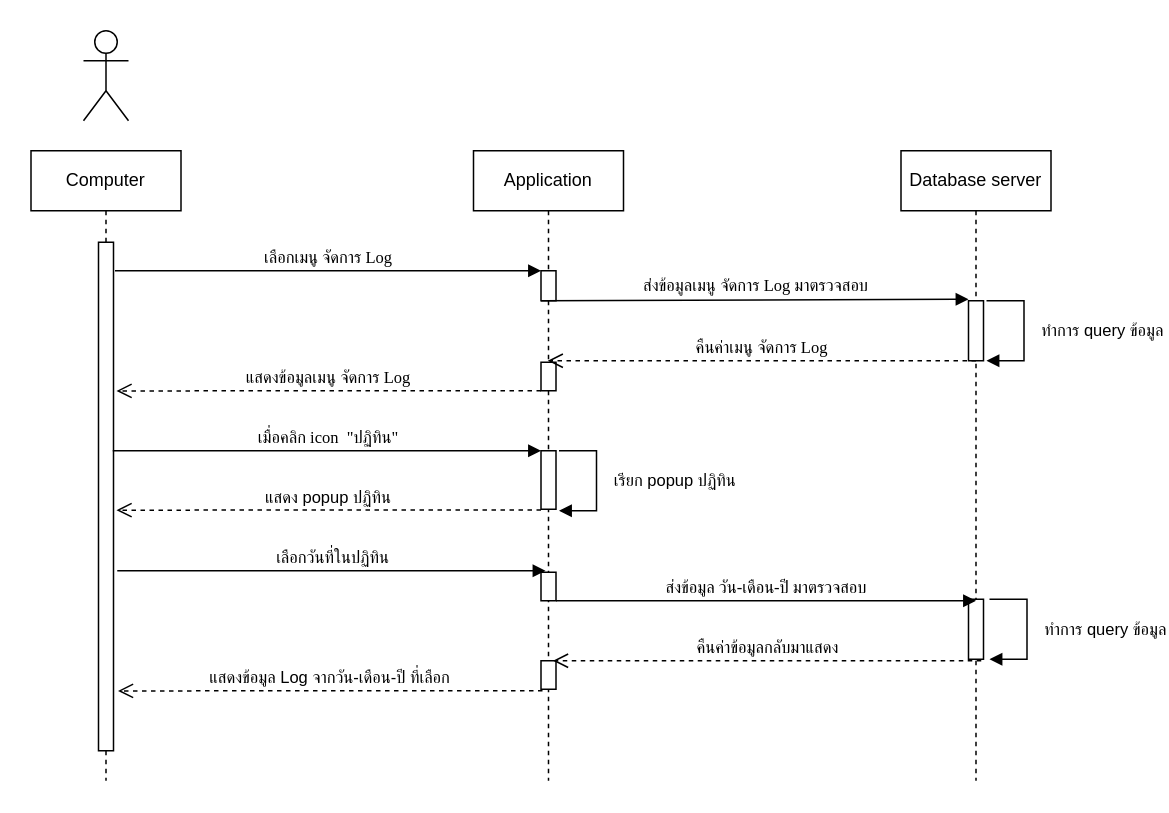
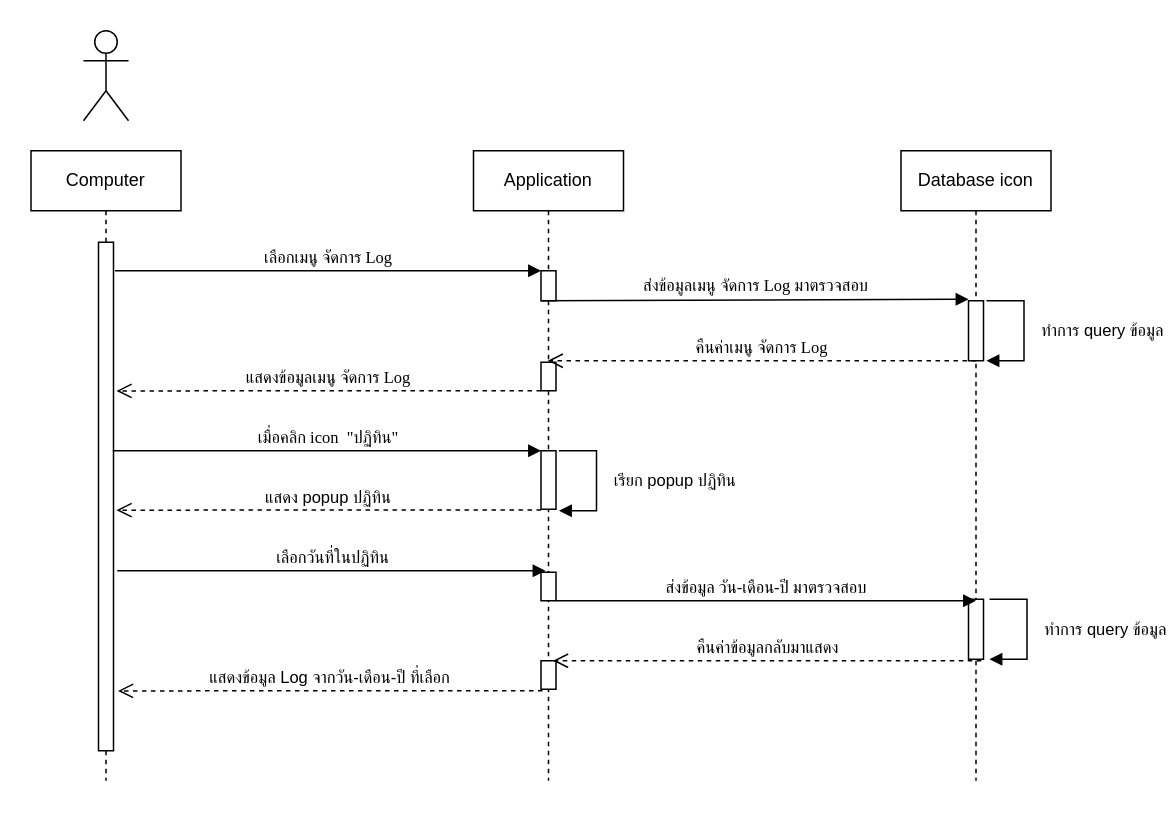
  <mxCell id="0" />
  <mxCell id="1" parent="0" />
  <mxCell id="2" value="Computer" style="shape=umlLifeline;perimeter=lifelinePerimeter;whiteSpace=wrap;html=1;container=1;collapsible=0;recursiveResize=0;outlineConnect=0;" parent="1" vertex="1"><mxGeometry x="20" y="100" width="100" height="420" as="geometry" /></mxCell>
  <mxCell id="3" value="" style="html=1;points=[];perimeter=orthogonalPerimeter;" parent="2" vertex="1"><mxGeometry x="45" y="61" width="10" height="339" as="geometry" /></mxCell>
  <mxCell id="4" value="" style="shape=umlActor;verticalLabelPosition=bottom;verticalAlign=top;html=1;" parent="1" vertex="1"><mxGeometry x="55" y="20" width="30" height="60" as="geometry" /></mxCell>
  <mxCell id="5" value="Application" style="shape=umlLifeline;perimeter=lifelinePerimeter;whiteSpace=wrap;html=1;container=1;collapsible=0;recursiveResize=0;outlineConnect=0;" parent="1" vertex="1"><mxGeometry x="315" y="100" width="100" height="420" as="geometry" /></mxCell>
  <mxCell id="6" value="" style="html=1;points=[];perimeter=orthogonalPerimeter;" parent="5" vertex="1"><mxGeometry x="45" y="80" width="10" height="20" as="geometry" /></mxCell>
  <mxCell id="7" value="" style="html=1;points=[];perimeter=orthogonalPerimeter;" parent="5" vertex="1"><mxGeometry x="45" y="141" width="10" height="19" as="geometry" /></mxCell>
  <mxCell id="8" value="" style="html=1;points=[];perimeter=orthogonalPerimeter;" parent="5" vertex="1"><mxGeometry x="45" y="281" width="10" height="19" as="geometry" /></mxCell>
  <mxCell id="9" value="" style="html=1;points=[];perimeter=orthogonalPerimeter;" parent="5" vertex="1"><mxGeometry x="45" y="340" width="10" height="19" as="geometry" /></mxCell>
  <mxCell id="10" value="" style="html=1;points=[];perimeter=orthogonalPerimeter;" parent="5" vertex="1"><mxGeometry x="45" y="200" width="10" height="39" as="geometry" /></mxCell>
- <mxCell id="11" value="Database server" style="shape=umlLifeline;perimeter=lifelinePerimeter;whiteSpace=wrap;html=1;container=1;collapsible=0;recursiveResize=0;outlineConnect=0;" parent="1" vertex="1"><mxGeometry x="600" y="100" width="100" height="420" as="geometry" /></mxCell>
+ <mxCell id="11" value="Database icon" style="shape=umlLifeline;perimeter=lifelinePerimeter;whiteSpace=wrap;html=1;container=1;collapsible=0;recursiveResize=0;outlineConnect=0;" parent="1" vertex="1"><mxGeometry x="600" y="100" width="100" height="420" as="geometry" /></mxCell>
  <mxCell id="12" value="" style="html=1;points=[];perimeter=orthogonalPerimeter;" parent="11" vertex="1"><mxGeometry x="45" y="100" width="10" height="40" as="geometry" /></mxCell>
  <mxCell id="13" value="" style="html=1;points=[];perimeter=orthogonalPerimeter;" parent="11" vertex="1"><mxGeometry x="45" y="299" width="10" height="40" as="geometry" /></mxCell>
  <mxCell id="14" value="&lt;font face=&quot;Tahoma&quot;&gt;เลือกเมนู จัดการ Log&lt;/font&gt;" style="html=1;verticalAlign=bottom;endArrow=block;entryX=0;entryY=0;" parent="1" target="6" edge="1"><mxGeometry relative="1" as="geometry"><mxPoint x="76" y="180" as="sourcePoint" /></mxGeometry></mxCell>
  <mxCell id="15" value="ส่งข้อมูลเมนู&amp;nbsp;&lt;span style=&quot;font-family: &amp;#34;tahoma&amp;#34;&quot;&gt;จัดการ Log มาตรวจสอบ&lt;/span&gt;" style="html=1;verticalAlign=bottom;endArrow=block;entryX=0;entryY=-0.025;entryDx=0;entryDy=0;entryPerimeter=0;" parent="1" target="12" edge="1"><mxGeometry relative="1" as="geometry"><mxPoint x="360" y="200" as="sourcePoint" /><mxPoint x="640" y="200" as="targetPoint" /></mxGeometry></mxCell>
  <mxCell id="16" value="ทำการ query ข้อมูล" style="edgeStyle=orthogonalEdgeStyle;html=1;align=left;spacingLeft=2;endArrow=block;rounded=0;" parent="1" edge="1"><mxGeometry y="8" relative="1" as="geometry"><mxPoint x="657" y="200" as="sourcePoint" /><Array as="points"><mxPoint x="682" y="200" /></Array><mxPoint x="657" y="240" as="targetPoint" /><mxPoint as="offset" /></mxGeometry></mxCell>
  <mxCell id="17" value="คืนค่าเมนู&amp;nbsp;&lt;span style=&quot;font-family: &amp;#34;tahoma&amp;#34;&quot;&gt;จัดการ Log&lt;/span&gt;" style="html=1;verticalAlign=bottom;endArrow=open;dashed=1;endSize=8;" parent="1" edge="1"><mxGeometry relative="1" as="geometry"><mxPoint x="650" y="240" as="sourcePoint" /><mxPoint x="364.5" y="240" as="targetPoint" /></mxGeometry></mxCell>
  <mxCell id="18" value="&lt;font face=&quot;Tahoma&quot;&gt;เมื่อคลิก icon&amp;nbsp; &quot;ปฏิทิน&quot;&lt;/font&gt;" style="html=1;verticalAlign=bottom;endArrow=block;" parent="1" edge="1"><mxGeometry relative="1" as="geometry"><mxPoint x="74.5" y="300" as="sourcePoint" /><mxPoint x="360" y="300" as="targetPoint" /></mxGeometry></mxCell>
  <mxCell id="19" value="เรียก popup ปฏิทิน" style="edgeStyle=orthogonalEdgeStyle;html=1;align=left;spacingLeft=2;endArrow=block;rounded=0;" parent="1" edge="1"><mxGeometry y="8" relative="1" as="geometry"><mxPoint x="372" y="300" as="sourcePoint" /><Array as="points"><mxPoint x="397" y="300" /></Array><mxPoint x="372" y="340" as="targetPoint" /><mxPoint as="offset" /></mxGeometry></mxCell>
  <mxCell id="20" value="แสดง popup ปฏิทิน" style="html=1;verticalAlign=bottom;endArrow=open;dashed=1;endSize=8;exitX=-0.1;exitY=1;exitDx=0;exitDy=0;exitPerimeter=0;entryX=1.1;entryY=0.121;entryDx=0;entryDy=0;entryPerimeter=0;" parent="1" edge="1"><mxGeometry relative="1" as="geometry"><mxPoint x="360" y="339.5" as="sourcePoint" /><mxPoint x="77" y="339.599" as="targetPoint" /></mxGeometry></mxCell>
  <mxCell id="21" value="&lt;font face=&quot;Tahoma&quot;&gt;เลือกวันที่ในปฏิทิน&lt;/font&gt;" style="html=1;verticalAlign=bottom;endArrow=block;" parent="1" edge="1"><mxGeometry relative="1" as="geometry"><mxPoint x="77.5" y="380" as="sourcePoint" /><mxPoint x="363" y="380" as="targetPoint" /></mxGeometry></mxCell>
  <mxCell id="22" value="&lt;font face=&quot;Tahoma&quot;&gt;ส่งข้อมูล วัน-เดือน-ปี มาตรวจสอบ&lt;/font&gt;" style="html=1;verticalAlign=bottom;endArrow=block;" parent="1" edge="1"><mxGeometry relative="1" as="geometry"><mxPoint x="370" y="400" as="sourcePoint" /><mxPoint x="650" y="400" as="targetPoint" /></mxGeometry></mxCell>
  <mxCell id="23" value="ทำการ query ข้อมูล" style="edgeStyle=orthogonalEdgeStyle;html=1;align=left;spacingLeft=2;endArrow=block;rounded=0;" parent="1" edge="1"><mxGeometry y="8" relative="1" as="geometry"><mxPoint x="659" y="399" as="sourcePoint" /><Array as="points"><mxPoint x="684" y="399" /></Array><mxPoint x="659" y="439" as="targetPoint" /><mxPoint as="offset" /></mxGeometry></mxCell>
  <mxCell id="24" value="คืนค่าข้อมูลกลับมาแสดง" style="html=1;verticalAlign=bottom;endArrow=open;dashed=1;endSize=8;" parent="1" edge="1"><mxGeometry relative="1" as="geometry"><mxPoint x="653.5" y="440" as="sourcePoint" /><mxPoint x="368" y="440" as="targetPoint" /></mxGeometry></mxCell>
  <mxCell id="25" value="แสดงข้อมูล Log จากวัน-เดือน-ปี ที่เลือก" style="html=1;verticalAlign=bottom;endArrow=open;dashed=1;endSize=8;exitX=-0.1;exitY=1;exitDx=0;exitDy=0;exitPerimeter=0;entryX=1.1;entryY=0.121;entryDx=0;entryDy=0;entryPerimeter=0;" parent="1" edge="1"><mxGeometry relative="1" as="geometry"><mxPoint x="361" y="460" as="sourcePoint" /><mxPoint x="78" y="460.099" as="targetPoint" /></mxGeometry></mxCell>
  <mxCell id="26" value="แสดงข้อมูลเมนู&amp;nbsp;&lt;span style=&quot;font-family: &amp;#34;tahoma&amp;#34;&quot;&gt;จัดการ Log&lt;/span&gt;" style="html=1;verticalAlign=bottom;endArrow=open;dashed=1;endSize=8;exitX=-0.1;exitY=1;exitDx=0;exitDy=0;exitPerimeter=0;entryX=1.1;entryY=0.121;entryDx=0;entryDy=0;entryPerimeter=0;" parent="1" edge="1"><mxGeometry relative="1" as="geometry"><mxPoint x="360" y="260" as="sourcePoint" /><mxPoint x="77" y="260.099" as="targetPoint" /></mxGeometry></mxCell>
